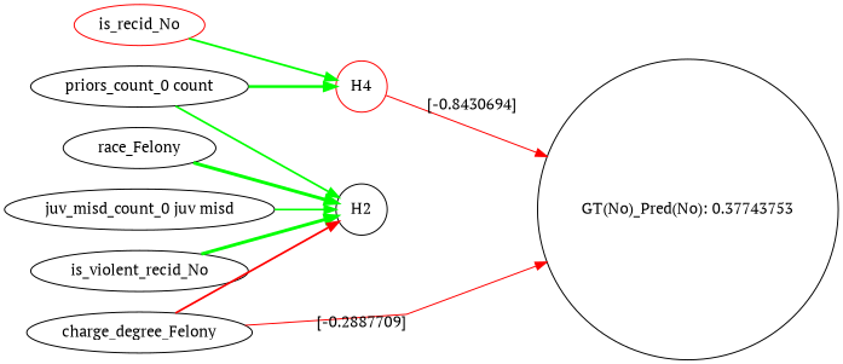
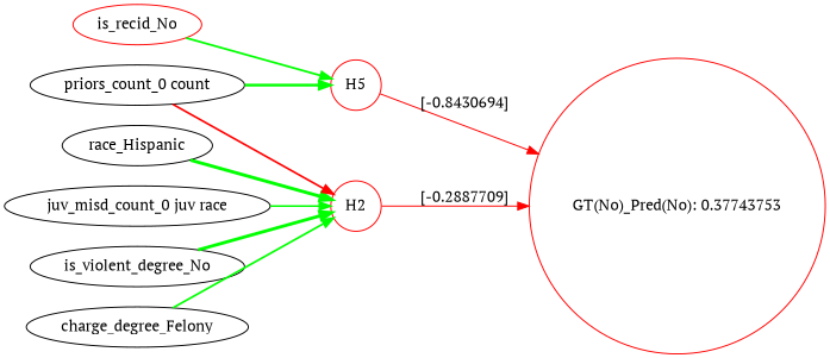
  digraph {
    fontname="PT Serif"
    rankdir=LR
    splines=line
    node [fontname="PT Serif"]
    edge [color=green fontname="PT Serif"]
-   n1 [label=race_Felony]
-   H2 [color=black shape=circle]
-   n3 [color=black label="GT(No)_Pred(No): 0.37743753" shape=circle]
-   n4 [label="juv_misd_count_0 juv misd"]
+   n1 [label=race_Hispanic]
+   H2 [color=red shape=circle]
+   n3 [color=red label="GT(No)_Pred(No): 0.37743753" shape=circle]
+   n4 [label="juv_misd_count_0 juv race"]
    n5 [label="priors_count_0 count"]
-   H5 [color=red shape=circle label=H4]
+   H5 [color=red shape=circle]
    n7 [color=red label=is_recid_No]
-   n8 [label=is_violent_recid_No]
+   n8 [label=is_violent_degree_No]
    n9 [label=charge_degree_Felony]
    n1 -> H2 [penwidth=2.9704267034928002]
-   n9 -> n3 [color=red label="[-0.2887709]" penwidth="[0.2887709]"]
+   H2 -> n3 [color=red label="[-0.2887709]" penwidth="[0.2887709]"]
    n4 -> H2 [penwidth=1.6153859222928681]
-   n5 -> H2 [penwidth=1.69562566280365]
+   n5 -> H2 [color=red penwidth=1.69562566280365]
    n5 -> H5 [penwidth=2.4458555231491723]
    H5 -> n3 [color=red label="[-0.8430694]" penwidth="[0.8430694]"]
    n7 -> H5 [penwidth=1.811743050813675]
    n8 -> H2 [penwidth=2.928095872203509]
-   n9 -> H2 [color=red penwidth=1.750923325618108]
+   n9 -> H2 [penwidth=1.750923325618108]
  }
